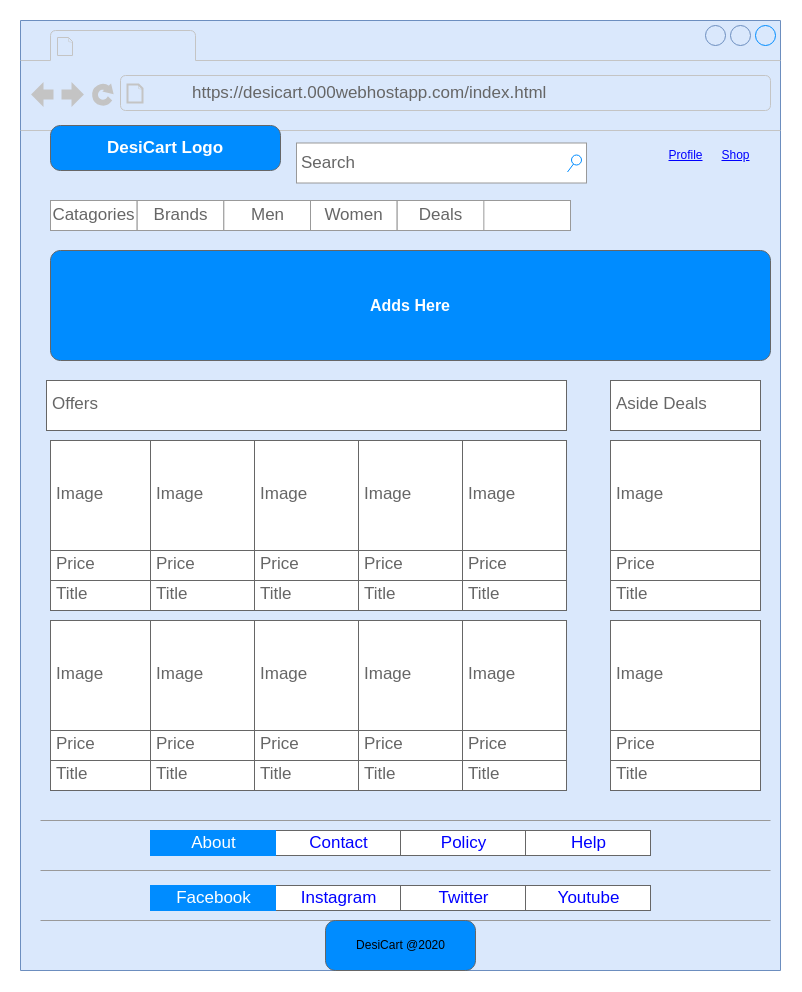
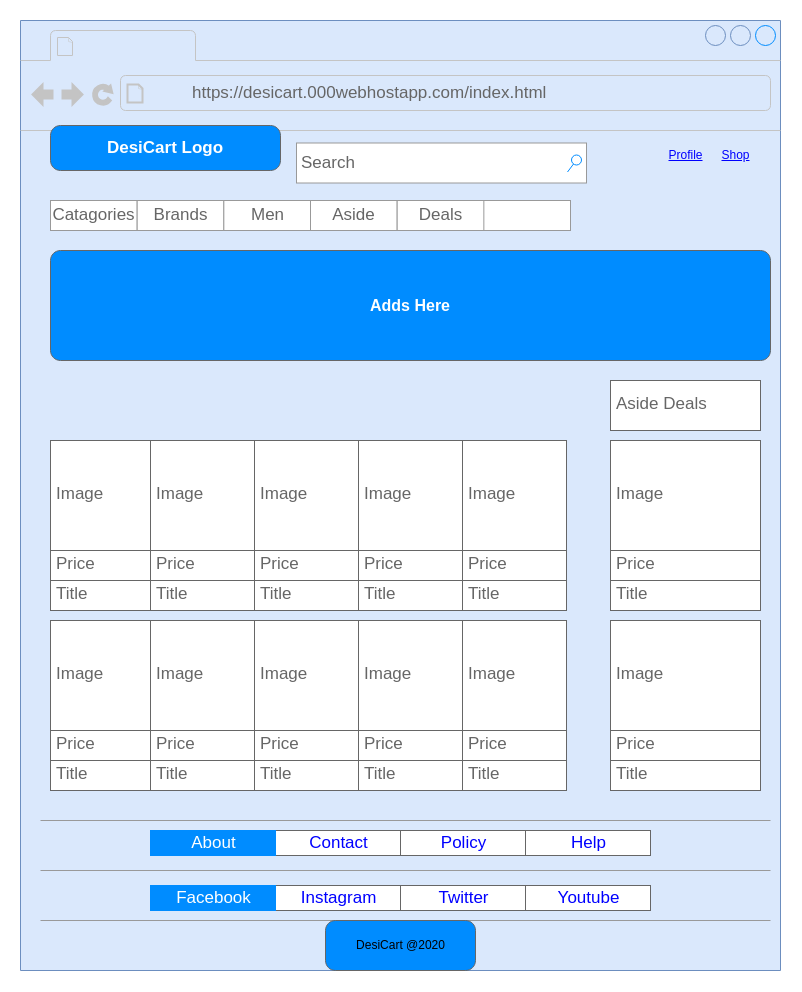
  <mxCell id="0" />
  <mxCell id="1" parent="0" />
  <mxCell id="2" value="" style="strokeWidth=1;shadow=0;dashed=0;align=center;html=1;shape=mxgraph.mockup.containers.browserWindow;rSize=0;strokeColor2=#008cff;strokeColor3=#c4c4c4;mainText=,;recursiveResize=0;fillColor=#dae8fc;strokeColor=#6c8ebf;" vertex="1" parent="1"><mxGeometry x="20" y="20" width="760" height="950" as="geometry" /></mxCell>
  <mxCell id="3" value="https://desicart.000webhostapp.com/index.html" style="strokeWidth=1;shadow=0;dashed=0;align=center;html=1;shape=mxgraph.mockup.containers.anchor;rSize=0;fontSize=17;fontColor=#666666;align=left;" vertex="1" parent="2"><mxGeometry x="170" y="60" width="250" height="26" as="geometry" /></mxCell>
  <mxCell id="4" value="DesiCart Logo" style="strokeWidth=1;shadow=0;dashed=0;align=center;html=1;shape=mxgraph.mockup.buttons.button;strokeColor=#666666;fontColor=#ffffff;mainText=;buttonStyle=round;fontSize=17;fontStyle=1;fillColor=#008cff;whiteSpace=wrap;" vertex="1" parent="2"><mxGeometry x="30" y="105" width="230" height="45" as="geometry" /></mxCell>
  <mxCell id="5" value="Search" style="strokeWidth=1;shadow=0;dashed=0;align=center;html=1;shape=mxgraph.mockup.forms.searchBox;strokeColor=#999999;mainText=;strokeColor2=#008cff;fontColor=#666666;fontSize=17;align=left;spacingLeft=3;" vertex="1" parent="2"><mxGeometry x="276" y="122.5" width="290" height="40" as="geometry" /></mxCell>
  <mxCell id="6" value="Profile" style="shape=rectangle;strokeColor=none;fillColor=none;linkText=;fontSize=12;fontColor=#0000ff;fontStyle=4;html=1;align=center;" vertex="1" parent="2"><mxGeometry x="635" y="120" width="60" height="30" as="geometry" /></mxCell>
  <mxCell id="7" value="Shop" style="shape=rectangle;strokeColor=none;fillColor=none;linkText=;fontSize=12;fontColor=#0000ff;fontStyle=4;html=1;align=center;" vertex="1" parent="2"><mxGeometry x="690" y="120" width="50" height="30" as="geometry" /></mxCell>
  <mxCell id="8" value="" style="strokeWidth=1;shadow=0;dashed=0;align=center;html=1;shape=mxgraph.mockup.forms.rrect;rSize=0;strokeColor=#999999;fontSize=12;" vertex="1" parent="2"><mxGeometry x="30" y="180" width="520" height="30" as="geometry" /></mxCell>
  <mxCell id="9" value="Catagories" style="strokeColor=inherit;fillColor=inherit;gradientColor=inherit;strokeWidth=1;shadow=0;dashed=0;align=center;html=1;shape=mxgraph.mockup.forms.rrect;rSize=0;fontSize=17;fontColor=#666666;" vertex="1" parent="8"><mxGeometry width="86.667" height="30" as="geometry" /></mxCell>
  <mxCell id="10" value="Brands" style="strokeColor=inherit;fillColor=inherit;gradientColor=inherit;strokeWidth=1;shadow=0;dashed=0;align=center;html=1;shape=mxgraph.mockup.forms.rrect;rSize=0;fontSize=17;fontColor=#666666;" vertex="1" parent="8"><mxGeometry x="86.667" width="86.667" height="30" as="geometry" /></mxCell>
  <mxCell id="11" value="Men" style="strokeColor=inherit;fillColor=inherit;gradientColor=inherit;strokeWidth=1;shadow=0;dashed=0;align=center;html=1;shape=mxgraph.mockup.forms.rrect;rSize=0;fontSize=17;fontColor=#666666;" vertex="1" parent="8"><mxGeometry x="173.333" width="86.667" height="30" as="geometry" /></mxCell>
- <mxCell id="12" value="Women" style="strokeColor=inherit;fillColor=inherit;gradientColor=inherit;strokeWidth=1;shadow=0;dashed=0;align=center;html=1;shape=mxgraph.mockup.forms.rrect;rSize=0;fontSize=17;fontColor=#666666;" vertex="1" parent="8"><mxGeometry x="260" width="86.667" height="30" as="geometry" /></mxCell>
+ <mxCell id="12" value="Aside" style="strokeColor=inherit;fillColor=inherit;gradientColor=inherit;strokeWidth=1;shadow=0;dashed=0;align=center;html=1;shape=mxgraph.mockup.forms.rrect;rSize=0;fontSize=17;fontColor=#666666;" vertex="1" parent="8"><mxGeometry x="260" width="86.667" height="30" as="geometry" /></mxCell>
  <mxCell id="13" value="Deals" style="strokeColor=inherit;fillColor=inherit;gradientColor=inherit;strokeWidth=1;shadow=0;dashed=0;align=center;html=1;shape=mxgraph.mockup.forms.rrect;rSize=0;fontSize=17;fontColor=#666666;" vertex="1" parent="8"><mxGeometry x="346.667" width="86.667" height="30" as="geometry" /></mxCell>
  <mxCell id="14" value="" style="strokeWidth=1;shadow=0;dashed=0;align=center;html=1;shape=mxgraph.mockup.buttons.multiButton;fillColor=#008cff;strokeColor=#666666;mainText=;subText=;fontSize=12;" vertex="1" parent="2"><mxGeometry x="30" y="230" width="720" height="110" as="geometry" /></mxCell>
  <mxCell id="15" value="Adds Here" style="strokeWidth=1;shadow=0;dashed=0;align=center;html=1;shape=mxgraph.mockup.anchor;fontSize=16;fontColor=#ffffff;fontStyle=1;whiteSpace=wrap;" vertex="1" parent="14"><mxGeometry y="33" width="720" height="44" as="geometry" /></mxCell>
  <mxCell id="16" value="" style="strokeWidth=1;shadow=0;dashed=0;align=center;html=1;shape=mxgraph.mockup.anchor;fontSize=12;fontColor=#ffffff;fontStyle=1;whiteSpace=wrap;" vertex="1" parent="14"><mxGeometry y="66" width="720" height="22" as="geometry" /></mxCell>
  <mxCell id="17" value="Image" style="strokeWidth=1;shadow=0;dashed=0;align=center;html=1;shape=mxgraph.mockup.text.textBox;fontColor=#666666;align=left;fontSize=17;spacingLeft=4;spacingTop=-3;strokeColor=#666666;mainText=" vertex="1" parent="2"><mxGeometry x="30" y="420" width="100" height="110" as="geometry" /></mxCell>
  <mxCell id="18" value="Price" style="strokeWidth=1;shadow=0;dashed=0;align=center;html=1;shape=mxgraph.mockup.text.textBox;fontColor=#666666;align=left;fontSize=17;spacingLeft=4;spacingTop=-3;strokeColor=#666666;mainText=" vertex="1" parent="2"><mxGeometry x="30" y="530" width="100" height="30" as="geometry" /></mxCell>
  <mxCell id="19" value="Title" style="strokeWidth=1;shadow=0;dashed=0;align=center;html=1;shape=mxgraph.mockup.text.textBox;fontColor=#666666;align=left;fontSize=17;spacingLeft=4;spacingTop=-3;strokeColor=#666666;mainText=" vertex="1" parent="2"><mxGeometry x="30" y="560" width="100" height="30" as="geometry" /></mxCell>
  <mxCell id="20" value="Image" style="strokeWidth=1;shadow=0;dashed=0;align=center;html=1;shape=mxgraph.mockup.text.textBox;fontColor=#666666;align=left;fontSize=17;spacingLeft=4;spacingTop=-3;strokeColor=#666666;mainText=" vertex="1" parent="2"><mxGeometry x="130" y="420" width="104" height="110" as="geometry" /></mxCell>
  <mxCell id="21" value="Price" style="strokeWidth=1;shadow=0;dashed=0;align=center;html=1;shape=mxgraph.mockup.text.textBox;fontColor=#666666;align=left;fontSize=17;spacingLeft=4;spacingTop=-3;strokeColor=#666666;mainText=" vertex="1" parent="2"><mxGeometry x="130" y="530" width="104" height="30" as="geometry" /></mxCell>
  <mxCell id="22" value="Title" style="strokeWidth=1;shadow=0;dashed=0;align=center;html=1;shape=mxgraph.mockup.text.textBox;fontColor=#666666;align=left;fontSize=17;spacingLeft=4;spacingTop=-3;strokeColor=#666666;mainText=" vertex="1" parent="2"><mxGeometry x="130" y="560" width="104" height="30" as="geometry" /></mxCell>
  <mxCell id="23" value="Image" style="strokeWidth=1;shadow=0;dashed=0;align=center;html=1;shape=mxgraph.mockup.text.textBox;fontColor=#666666;align=left;fontSize=17;spacingLeft=4;spacingTop=-3;strokeColor=#666666;mainText=" vertex="1" parent="2"><mxGeometry x="234" y="420" width="104" height="110" as="geometry" /></mxCell>
  <mxCell id="24" value="Price" style="strokeWidth=1;shadow=0;dashed=0;align=center;html=1;shape=mxgraph.mockup.text.textBox;fontColor=#666666;align=left;fontSize=17;spacingLeft=4;spacingTop=-3;strokeColor=#666666;mainText=" vertex="1" parent="2"><mxGeometry x="234" y="530" width="104" height="30" as="geometry" /></mxCell>
  <mxCell id="25" value="Title" style="strokeWidth=1;shadow=0;dashed=0;align=center;html=1;shape=mxgraph.mockup.text.textBox;fontColor=#666666;align=left;fontSize=17;spacingLeft=4;spacingTop=-3;strokeColor=#666666;mainText=" vertex="1" parent="2"><mxGeometry x="234" y="560" width="104" height="30" as="geometry" /></mxCell>
  <mxCell id="26" value="Image" style="strokeWidth=1;shadow=0;dashed=0;align=center;html=1;shape=mxgraph.mockup.text.textBox;fontColor=#666666;align=left;fontSize=17;spacingLeft=4;spacingTop=-3;strokeColor=#666666;mainText=" vertex="1" parent="2"><mxGeometry x="338" y="420" width="104" height="110" as="geometry" /></mxCell>
  <mxCell id="27" value="Price" style="strokeWidth=1;shadow=0;dashed=0;align=center;html=1;shape=mxgraph.mockup.text.textBox;fontColor=#666666;align=left;fontSize=17;spacingLeft=4;spacingTop=-3;strokeColor=#666666;mainText=" vertex="1" parent="2"><mxGeometry x="338" y="530" width="104" height="30" as="geometry" /></mxCell>
  <mxCell id="28" value="Title" style="strokeWidth=1;shadow=0;dashed=0;align=center;html=1;shape=mxgraph.mockup.text.textBox;fontColor=#666666;align=left;fontSize=17;spacingLeft=4;spacingTop=-3;strokeColor=#666666;mainText=" vertex="1" parent="2"><mxGeometry x="338" y="560" width="104" height="30" as="geometry" /></mxCell>
  <mxCell id="29" value="Image" style="strokeWidth=1;shadow=0;dashed=0;align=center;html=1;shape=mxgraph.mockup.text.textBox;fontColor=#666666;align=left;fontSize=17;spacingLeft=4;spacingTop=-3;strokeColor=#666666;mainText=" vertex="1" parent="2"><mxGeometry x="442" y="420" width="104" height="110" as="geometry" /></mxCell>
  <mxCell id="30" value="Price" style="strokeWidth=1;shadow=0;dashed=0;align=center;html=1;shape=mxgraph.mockup.text.textBox;fontColor=#666666;align=left;fontSize=17;spacingLeft=4;spacingTop=-3;strokeColor=#666666;mainText=" vertex="1" parent="2"><mxGeometry x="442" y="530" width="104" height="30" as="geometry" /></mxCell>
  <mxCell id="31" value="Title" style="strokeWidth=1;shadow=0;dashed=0;align=center;html=1;shape=mxgraph.mockup.text.textBox;fontColor=#666666;align=left;fontSize=17;spacingLeft=4;spacingTop=-3;strokeColor=#666666;mainText=" vertex="1" parent="2"><mxGeometry x="442" y="560" width="104" height="30" as="geometry" /></mxCell>
  <mxCell id="32" value="Image" style="strokeWidth=1;shadow=0;dashed=0;align=center;html=1;shape=mxgraph.mockup.text.textBox;fontColor=#666666;align=left;fontSize=17;spacingLeft=4;spacingTop=-3;strokeColor=#666666;mainText=" vertex="1" parent="2"><mxGeometry x="590" y="420" width="150" height="110" as="geometry" /></mxCell>
  <mxCell id="33" value="Price" style="strokeWidth=1;shadow=0;dashed=0;align=center;html=1;shape=mxgraph.mockup.text.textBox;fontColor=#666666;align=left;fontSize=17;spacingLeft=4;spacingTop=-3;strokeColor=#666666;mainText=" vertex="1" parent="2"><mxGeometry x="590" y="530" width="150" height="30" as="geometry" /></mxCell>
  <mxCell id="34" value="Title" style="strokeWidth=1;shadow=0;dashed=0;align=center;html=1;shape=mxgraph.mockup.text.textBox;fontColor=#666666;align=left;fontSize=17;spacingLeft=4;spacingTop=-3;strokeColor=#666666;mainText=" vertex="1" parent="2"><mxGeometry x="590" y="560" width="150" height="30" as="geometry" /></mxCell>
  <mxCell id="35" value="Image" style="strokeWidth=1;shadow=0;dashed=0;align=center;html=1;shape=mxgraph.mockup.text.textBox;fontColor=#666666;align=left;fontSize=17;spacingLeft=4;spacingTop=-3;strokeColor=#666666;mainText=" vertex="1" parent="2"><mxGeometry x="590" y="600" width="150" height="110" as="geometry" /></mxCell>
  <mxCell id="36" value="Price" style="strokeWidth=1;shadow=0;dashed=0;align=center;html=1;shape=mxgraph.mockup.text.textBox;fontColor=#666666;align=left;fontSize=17;spacingLeft=4;spacingTop=-3;strokeColor=#666666;mainText=" vertex="1" parent="2"><mxGeometry x="590" y="710" width="150" height="30" as="geometry" /></mxCell>
  <mxCell id="37" value="Title" style="strokeWidth=1;shadow=0;dashed=0;align=center;html=1;shape=mxgraph.mockup.text.textBox;fontColor=#666666;align=left;fontSize=17;spacingLeft=4;spacingTop=-3;strokeColor=#666666;mainText=" vertex="1" parent="2"><mxGeometry x="590" y="740" width="150" height="30" as="geometry" /></mxCell>
  <mxCell id="38" value="" style="verticalLabelPosition=bottom;shadow=0;dashed=0;align=center;html=1;verticalAlign=top;strokeWidth=1;shape=mxgraph.mockup.markup.line;strokeColor=#999999;fontSize=12;" vertex="1" parent="2"><mxGeometry x="20" y="790" width="730" height="20" as="geometry" /></mxCell>
  <mxCell id="39" value="" style="verticalLabelPosition=bottom;shadow=0;dashed=0;align=center;html=1;verticalAlign=top;strokeWidth=1;shape=mxgraph.mockup.markup.line;strokeColor=#999999;fontSize=12;" vertex="1" parent="2"><mxGeometry x="20" y="840" width="730" height="20" as="geometry" /></mxCell>
  <mxCell id="40" value="" style="verticalLabelPosition=bottom;shadow=0;dashed=0;align=center;html=1;verticalAlign=top;strokeWidth=1;shape=mxgraph.mockup.markup.line;strokeColor=#999999;fontSize=12;" vertex="1" parent="2"><mxGeometry x="20" y="890" width="730" height="20" as="geometry" /></mxCell>
  <mxCell id="41" value="DesiCart @2020" style="strokeWidth=1;shadow=0;dashed=0;align=center;html=1;shape=mxgraph.mockup.buttons.multiButton;fillColor=#008cff;strokeColor=#666666;mainText=;subText=;fontSize=12;" vertex="1" parent="2"><mxGeometry x="305" y="900" width="150" height="50" as="geometry" /></mxCell>
  <mxCell id="42" value="" style="strokeWidth=1;shadow=0;dashed=0;align=center;html=1;shape=mxgraph.mockup.anchor;fontSize=16;fontColor=#ffffff;fontStyle=1;whiteSpace=wrap;" vertex="1" parent="41"><mxGeometry y="8" width="150" height="20" as="geometry" /></mxCell>
  <mxCell id="43" value="" style="strokeWidth=1;shadow=0;dashed=0;align=center;html=1;shape=mxgraph.mockup.anchor;fontSize=12;fontColor=#ffffff;fontStyle=1;whiteSpace=wrap;" vertex="1" parent="41"><mxGeometry y="30" width="150" height="10" as="geometry" /></mxCell>
  <mxCell id="44" value="Image" style="strokeWidth=1;shadow=0;dashed=0;align=center;html=1;shape=mxgraph.mockup.text.textBox;fontColor=#666666;align=left;fontSize=17;spacingLeft=4;spacingTop=-3;strokeColor=#666666;mainText=" vertex="1" parent="2"><mxGeometry x="30" y="600" width="100" height="110" as="geometry" /></mxCell>
  <mxCell id="45" value="Price" style="strokeWidth=1;shadow=0;dashed=0;align=center;html=1;shape=mxgraph.mockup.text.textBox;fontColor=#666666;align=left;fontSize=17;spacingLeft=4;spacingTop=-3;strokeColor=#666666;mainText=" vertex="1" parent="2"><mxGeometry x="30" y="710" width="100" height="30" as="geometry" /></mxCell>
  <mxCell id="46" value="Title" style="strokeWidth=1;shadow=0;dashed=0;align=center;html=1;shape=mxgraph.mockup.text.textBox;fontColor=#666666;align=left;fontSize=17;spacingLeft=4;spacingTop=-3;strokeColor=#666666;mainText=" vertex="1" parent="2"><mxGeometry x="30" y="740" width="100" height="30" as="geometry" /></mxCell>
  <mxCell id="47" value="Image" style="strokeWidth=1;shadow=0;dashed=0;align=center;html=1;shape=mxgraph.mockup.text.textBox;fontColor=#666666;align=left;fontSize=17;spacingLeft=4;spacingTop=-3;strokeColor=#666666;mainText=" vertex="1" parent="2"><mxGeometry x="130" y="600" width="104" height="110" as="geometry" /></mxCell>
  <mxCell id="48" value="Price" style="strokeWidth=1;shadow=0;dashed=0;align=center;html=1;shape=mxgraph.mockup.text.textBox;fontColor=#666666;align=left;fontSize=17;spacingLeft=4;spacingTop=-3;strokeColor=#666666;mainText=" vertex="1" parent="2"><mxGeometry x="130" y="710" width="104" height="30" as="geometry" /></mxCell>
  <mxCell id="49" value="Title" style="strokeWidth=1;shadow=0;dashed=0;align=center;html=1;shape=mxgraph.mockup.text.textBox;fontColor=#666666;align=left;fontSize=17;spacingLeft=4;spacingTop=-3;strokeColor=#666666;mainText=" vertex="1" parent="2"><mxGeometry x="130" y="740" width="104" height="30" as="geometry" /></mxCell>
  <mxCell id="50" value="Image" style="strokeWidth=1;shadow=0;dashed=0;align=center;html=1;shape=mxgraph.mockup.text.textBox;fontColor=#666666;align=left;fontSize=17;spacingLeft=4;spacingTop=-3;strokeColor=#666666;mainText=" vertex="1" parent="2"><mxGeometry x="234" y="600" width="104" height="110" as="geometry" /></mxCell>
  <mxCell id="51" value="Price" style="strokeWidth=1;shadow=0;dashed=0;align=center;html=1;shape=mxgraph.mockup.text.textBox;fontColor=#666666;align=left;fontSize=17;spacingLeft=4;spacingTop=-3;strokeColor=#666666;mainText=" vertex="1" parent="2"><mxGeometry x="234" y="710" width="104" height="30" as="geometry" /></mxCell>
  <mxCell id="52" value="Title" style="strokeWidth=1;shadow=0;dashed=0;align=center;html=1;shape=mxgraph.mockup.text.textBox;fontColor=#666666;align=left;fontSize=17;spacingLeft=4;spacingTop=-3;strokeColor=#666666;mainText=" vertex="1" parent="2"><mxGeometry x="234" y="740" width="104" height="30" as="geometry" /></mxCell>
  <mxCell id="53" value="Image" style="strokeWidth=1;shadow=0;dashed=0;align=center;html=1;shape=mxgraph.mockup.text.textBox;fontColor=#666666;align=left;fontSize=17;spacingLeft=4;spacingTop=-3;strokeColor=#666666;mainText=" vertex="1" parent="2"><mxGeometry x="338" y="600" width="104" height="110" as="geometry" /></mxCell>
  <mxCell id="54" value="Price" style="strokeWidth=1;shadow=0;dashed=0;align=center;html=1;shape=mxgraph.mockup.text.textBox;fontColor=#666666;align=left;fontSize=17;spacingLeft=4;spacingTop=-3;strokeColor=#666666;mainText=" vertex="1" parent="2"><mxGeometry x="338" y="710" width="104" height="30" as="geometry" /></mxCell>
  <mxCell id="55" value="Title" style="strokeWidth=1;shadow=0;dashed=0;align=center;html=1;shape=mxgraph.mockup.text.textBox;fontColor=#666666;align=left;fontSize=17;spacingLeft=4;spacingTop=-3;strokeColor=#666666;mainText=" vertex="1" parent="2"><mxGeometry x="338" y="740" width="104" height="30" as="geometry" /></mxCell>
  <mxCell id="56" value="Image" style="strokeWidth=1;shadow=0;dashed=0;align=center;html=1;shape=mxgraph.mockup.text.textBox;fontColor=#666666;align=left;fontSize=17;spacingLeft=4;spacingTop=-3;strokeColor=#666666;mainText=" vertex="1" parent="2"><mxGeometry x="442" y="600" width="104" height="110" as="geometry" /></mxCell>
  <mxCell id="57" value="Price" style="strokeWidth=1;shadow=0;dashed=0;align=center;html=1;shape=mxgraph.mockup.text.textBox;fontColor=#666666;align=left;fontSize=17;spacingLeft=4;spacingTop=-3;strokeColor=#666666;mainText=" vertex="1" parent="2"><mxGeometry x="442" y="710" width="104" height="30" as="geometry" /></mxCell>
  <mxCell id="58" value="Title" style="strokeWidth=1;shadow=0;dashed=0;align=center;html=1;shape=mxgraph.mockup.text.textBox;fontColor=#666666;align=left;fontSize=17;spacingLeft=4;spacingTop=-3;strokeColor=#666666;mainText=" vertex="1" parent="2"><mxGeometry x="442" y="740" width="104" height="30" as="geometry" /></mxCell>
- <mxCell id="59" value="Offers" style="strokeWidth=1;shadow=0;dashed=0;align=center;html=1;shape=mxgraph.mockup.text.textBox;fontColor=#666666;align=left;fontSize=17;spacingLeft=4;spacingTop=-3;strokeColor=#666666;mainText=" vertex="1" parent="2"><mxGeometry x="26" y="360" width="520" height="50" as="geometry" /></mxCell>
  <mxCell id="60" value="Aside Deals" style="strokeWidth=1;shadow=0;dashed=0;align=center;html=1;shape=mxgraph.mockup.text.textBox;fontColor=#666666;align=left;fontSize=17;spacingLeft=4;spacingTop=-3;strokeColor=#666666;mainText=" vertex="1" parent="2"><mxGeometry x="590" y="360" width="150" height="50" as="geometry" /></mxCell>
  <mxCell id="61" value="" style="strokeWidth=1;shadow=0;dashed=0;align=center;html=1;shape=mxgraph.mockup.text.rrect;rSize=0;strokeColor=#666666;fontSize=12;" vertex="1" parent="2"><mxGeometry x="130" y="865" width="500" height="25" as="geometry" /></mxCell>
  <mxCell id="62" value="Instagram" style="strokeColor=inherit;fillColor=inherit;gradientColor=inherit;strokeWidth=1;shadow=0;dashed=0;align=center;html=1;shape=mxgraph.mockup.text.rrect;rSize=0;fontSize=17;fontColor=#0000ff;" vertex="1" parent="61"><mxGeometry x="125" width="125" height="25" as="geometry" /></mxCell>
  <mxCell id="63" value="Twitter" style="strokeColor=inherit;fillColor=inherit;gradientColor=inherit;strokeWidth=1;shadow=0;dashed=0;align=center;html=1;shape=mxgraph.mockup.text.rrect;rSize=0;fontSize=17;fontColor=#0000ff;" vertex="1" parent="61"><mxGeometry x="250" width="125" height="25" as="geometry" /></mxCell>
  <mxCell id="64" value="Youtube" style="strokeColor=inherit;fillColor=inherit;gradientColor=inherit;strokeWidth=1;shadow=0;dashed=0;align=center;html=1;shape=mxgraph.mockup.text.rrect;rSize=0;fontSize=17;fontColor=#0000ff;" vertex="1" parent="61"><mxGeometry x="375" width="125" height="25" as="geometry" /></mxCell>
  <mxCell id="65" value="Facebook" style="strokeWidth=1;shadow=0;dashed=0;align=center;html=1;shape=mxgraph.mockup.text.rrect;rSize=0;fontSize=17;fontColor=#ffffff;fillColor=#008cff;strokeColor=#008cff;" vertex="1" parent="61"><mxGeometry width="125" height="25" as="geometry" /></mxCell>
  <mxCell id="66" value="" style="strokeWidth=1;shadow=0;dashed=0;align=center;html=1;shape=mxgraph.mockup.text.rrect;rSize=0;strokeColor=#666666;fontSize=12;" vertex="1" parent="2"><mxGeometry x="130" y="810" width="500" height="25" as="geometry" /></mxCell>
  <mxCell id="67" value="Contact" style="strokeColor=inherit;fillColor=inherit;gradientColor=inherit;strokeWidth=1;shadow=0;dashed=0;align=center;html=1;shape=mxgraph.mockup.text.rrect;rSize=0;fontSize=17;fontColor=#0000ff;" vertex="1" parent="66"><mxGeometry x="125" width="125" height="25" as="geometry" /></mxCell>
  <mxCell id="68" value="Policy" style="strokeColor=inherit;fillColor=inherit;gradientColor=inherit;strokeWidth=1;shadow=0;dashed=0;align=center;html=1;shape=mxgraph.mockup.text.rrect;rSize=0;fontSize=17;fontColor=#0000ff;" vertex="1" parent="66"><mxGeometry x="250" width="125" height="25" as="geometry" /></mxCell>
  <mxCell id="69" value="Help" style="strokeColor=inherit;fillColor=inherit;gradientColor=inherit;strokeWidth=1;shadow=0;dashed=0;align=center;html=1;shape=mxgraph.mockup.text.rrect;rSize=0;fontSize=17;fontColor=#0000ff;" vertex="1" parent="66"><mxGeometry x="375" width="125" height="25" as="geometry" /></mxCell>
  <mxCell id="70" value="About" style="strokeWidth=1;shadow=0;dashed=0;align=center;html=1;shape=mxgraph.mockup.text.rrect;rSize=0;fontSize=17;fontColor=#ffffff;fillColor=#008cff;strokeColor=#008cff;" vertex="1" parent="66"><mxGeometry width="125" height="25" as="geometry" /></mxCell>
